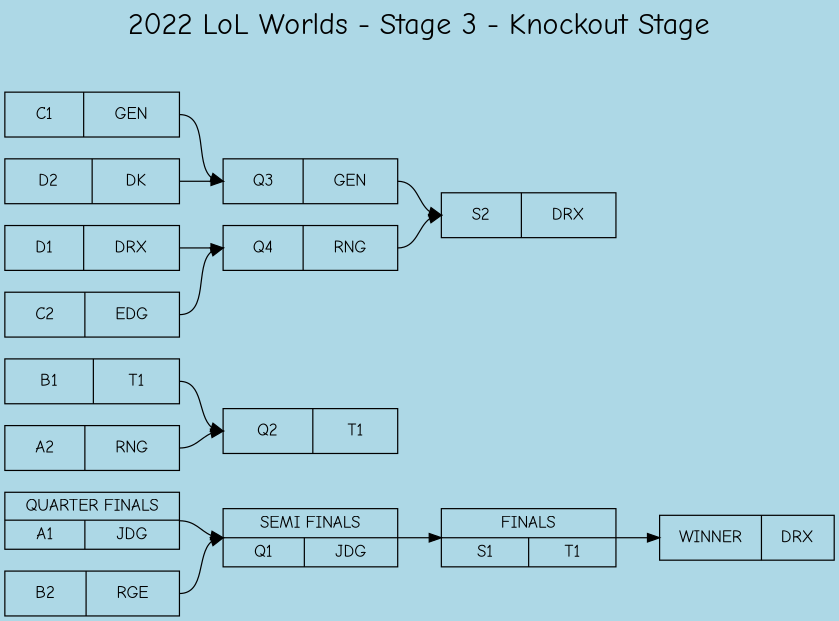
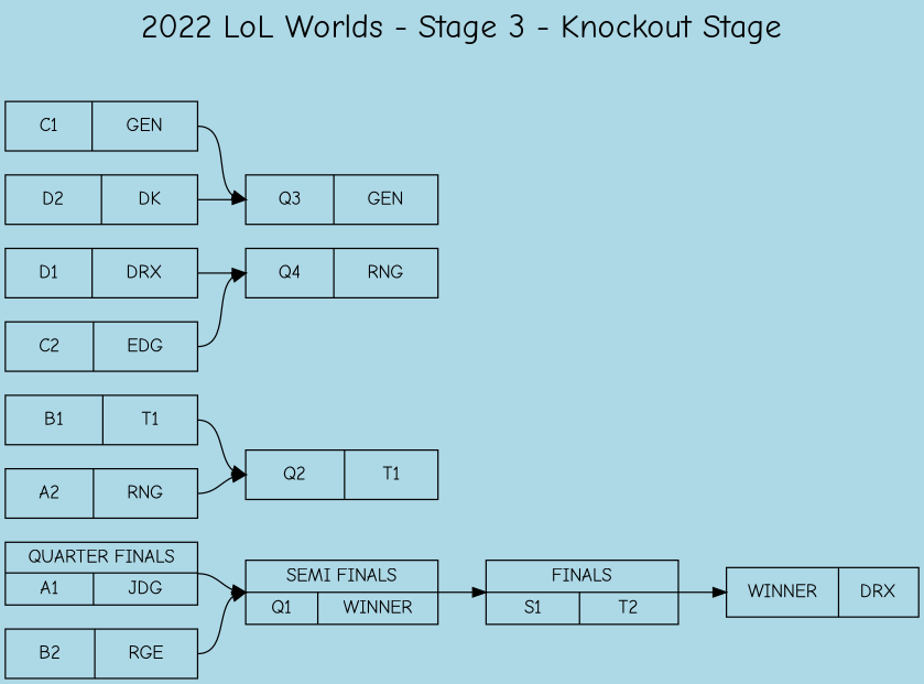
  digraph {
    bgcolor=lightblue
    fontname="Comic Neue"
    fontsize=25
    label="2022 LoL Worlds - Stage 3 - Knockout Stage"
    labelloc=t
    rankdir=LR
    node [fontname="Comic Neue" shape=record style=solid]
    edge [fontname="Comic Neue" headport=w style=solid tailport=e]
    n1 [label="{QUARTER FINALS}|{A1|JDG}" width=2]
-   n2 [label="{SEMI FINALS}|{Q1|JDG}" width=2]
-   n3 [label="{FINALS}|{S1|T1}" width=2]
+   n2 [label="{SEMI FINALS}|{Q1|WINNER}" width=2]
+   n3 [label="{FINALS}|{S1|T2}" width=2]
    n4 [label="{B2|RGE}" width=2]
    n5 [label="{B1|T1}" width=2]
    n6 [label="{Q2|T1}" width=2]
    n7 [label="{A2|RNG}" width=2]
    n8 [label="{C1|GEN}" width=2]
    n9 [label="{Q3|GEN}" width=2]
-   n10 [label="{S2|DRX}" width=2]
    n11 [label="{D2|DK}" width=2]
    n12 [label="{D1|DRX}" width=2]
    n13 [label="{Q4|RNG}" width=2]
    n14 [label="{C2|EDG}" width=2]
    n15 [label="{WINNER|DRX}" width=2]
    n1 -> n2
    n2 -> n3
    n3 -> n15
    n4 -> n2
    n5 -> n6
    n7 -> n6
    n8 -> n9
-   n9 -> n10
    n11 -> n9
    n12 -> n13
-   n13 -> n10
    n14 -> n13
  }
